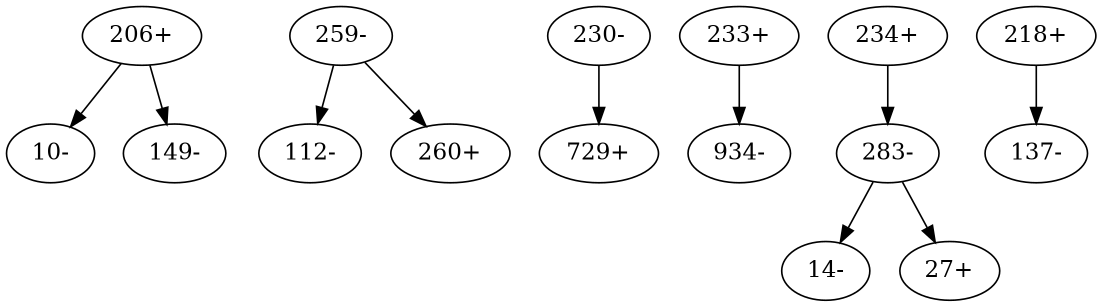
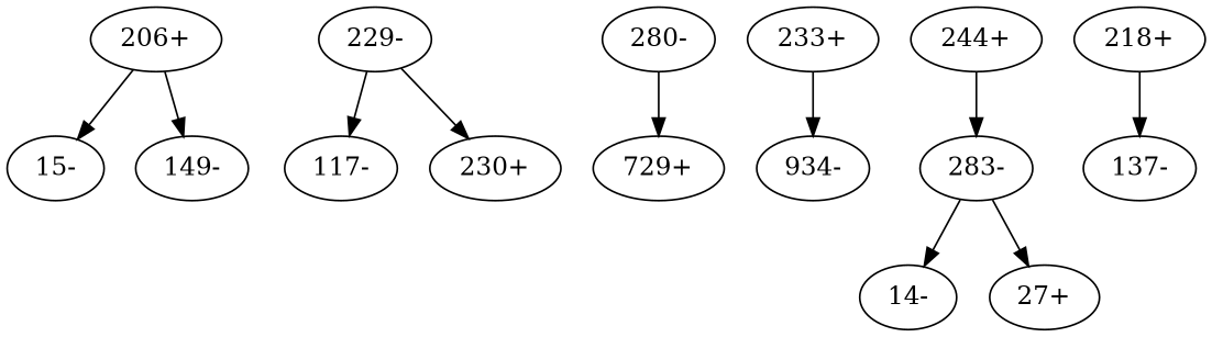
  digraph {
    k=31
    n=10
    s=200
    edge [d=-19 e=4.3 n=22]
    "206+"
-   "10-"
+   "10-" [label="15-"]
    "149-"
-   "229-" [label="259-"]
-   "117-" [label="112-"]
-   "230+" [label="260+"]
+   "229-"
+   "117-"
+   "230+"
    n7 [label="729+"]
-   "230-"
+   "230-" [label="280-"]
    n9 [label="934-"]
    "233+"
    n11 [label="283-"]
    "14-"
    n13 [label="27+"]
-   "234+"
+   "234+" [label="244+"]
    n15 [label="218+"]
    "137-"
    "206+" -> "10-" [d=156 e=6.4 n=10]
    "206+" -> "149-" [d=113 e=5.3 n=15]
    "229-" -> "117-" [d=210 e=6.1 n=11]
    "229-" -> "230+"
    "230-" -> n7
    "233+" -> n9 [d=-30 e=4.9 n=17]
    n11 -> "14-" [d=82 e=5.9 n=12]
    n11 -> n13 [d=135 e=5.9 n=12]
    "234+" -> n11 [d=-30 e=4.9 n=17]
    n15 -> "137-" [d=207 e=4.0 n=26]
  }
